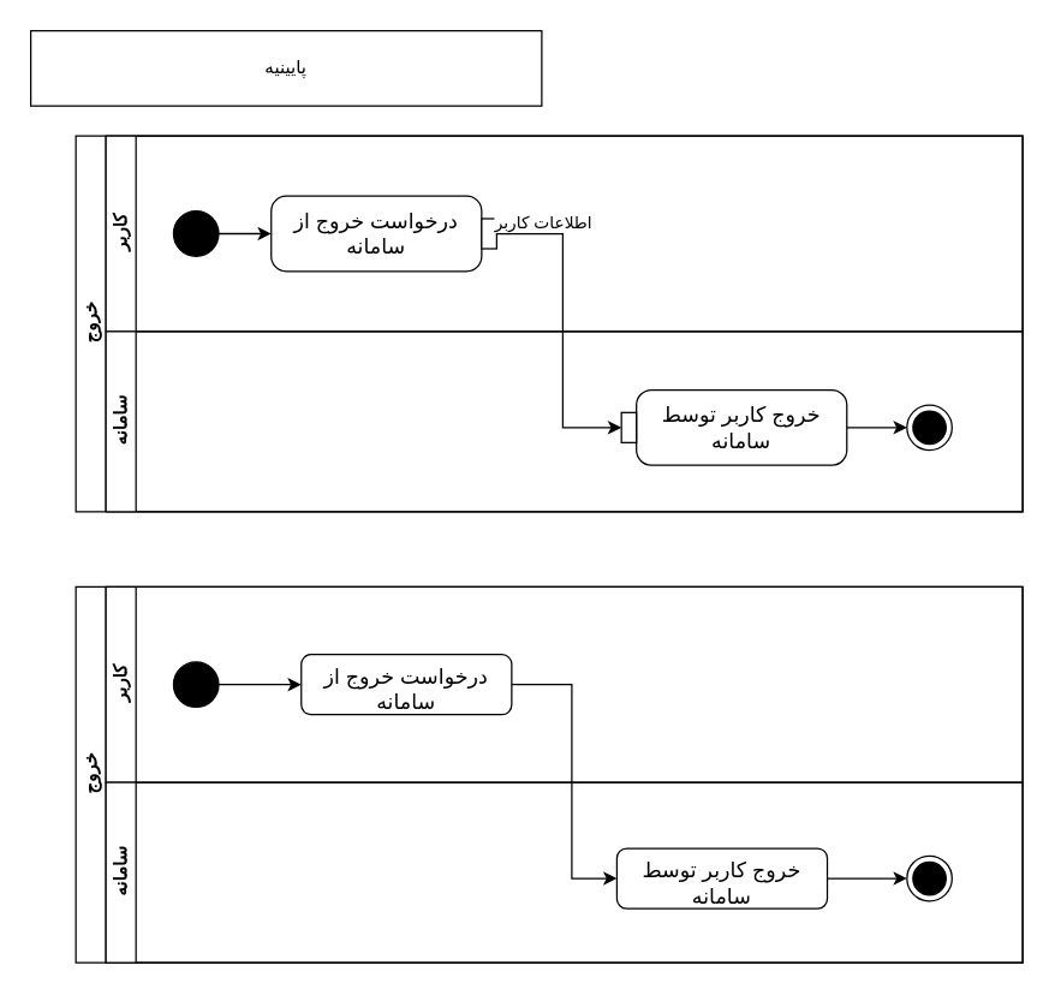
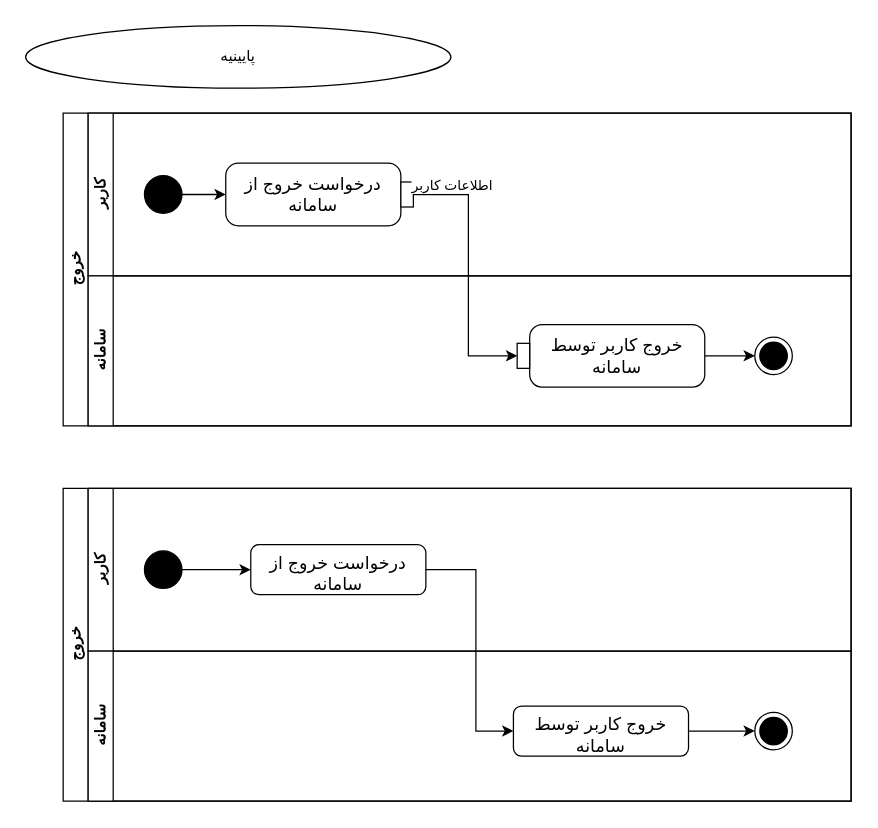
  <mxCell id="0" />
  <mxCell id="1" parent="0" />
  <mxCell id="2" value="خروج" style="swimlane;html=1;childLayout=stackLayout;resizeParent=1;resizeParentMax=0;horizontal=0;startSize=20;horizontalStack=0;" vertex="1" parent="1"><mxGeometry x="50" y="90" width="630" height="250" as="geometry" /></mxCell>
  <mxCell id="3" value="کاربر" style="swimlane;html=1;startSize=20;horizontal=0;" vertex="1" parent="2"><mxGeometry x="20" width="610" height="130" as="geometry"><mxRectangle x="20" width="490" height="30" as="alternateBounds" /></mxGeometry></mxCell>
  <mxCell id="4" style="edgeStyle=orthogonalEdgeStyle;rounded=0;orthogonalLoop=1;jettySize=auto;html=1;" edge="1" parent="3" source="5" target="6"><mxGeometry relative="1" as="geometry"><mxPoint x="140" y="65.0" as="targetPoint" /></mxGeometry></mxCell>
  <mxCell id="5" value="" style="ellipse;fillColor=strokeColor;html=1;" vertex="1" parent="3"><mxGeometry x="45" y="50" width="30" height="30" as="geometry" /></mxCell>
  <mxCell id="6" value="&lt;font style=&quot;font-size: 14px;&quot;&gt;درخواست خروج از سامانه&lt;/font&gt;" style="shape=mxgraph.uml25.action;html=1;align=center;verticalAlign=middle;absoluteArcSize=1;arcSize=10;dashed=0;spacingRight=10;whiteSpace=wrap;" vertex="1" parent="3"><mxGeometry x="110" y="40" width="150" height="50" as="geometry" /></mxCell>
  <mxCell id="7" value="سامانه" style="swimlane;html=1;startSize=20;horizontal=0;" vertex="1" parent="2"><mxGeometry x="20" y="130" width="610" height="120" as="geometry" /></mxCell>
  <mxCell id="8" value="" style="ellipse;html=1;shape=endState;fillColor=strokeColor;" vertex="1" parent="7"><mxGeometry x="533" y="49" width="30" height="30" as="geometry" /></mxCell>
  <mxCell id="9" value="&lt;span style=&quot;font-size: 14px;&quot;&gt;خروج کاربر توسط سامانه&lt;/span&gt;" style="shape=mxgraph.uml25.action;html=1;align=center;verticalAlign=middle;absoluteArcSize=1;arcSize=10;dashed=0;spacingLeft=10;flipH=1;whiteSpace=wrap;" vertex="1" parent="7"><mxGeometry x="343" y="39" width="150" height="50" as="geometry" /></mxCell>
  <mxCell id="10" style="edgeStyle=orthogonalEdgeStyle;rounded=0;orthogonalLoop=1;jettySize=auto;html=1;" edge="1" parent="7" source="9" target="8"><mxGeometry relative="1" as="geometry"><mxPoint x="534" y="199.0" as="sourcePoint" /></mxGeometry></mxCell>
  <mxCell id="11" style="edgeStyle=orthogonalEdgeStyle;rounded=0;orthogonalLoop=1;jettySize=auto;html=1;" edge="1" parent="2" source="6" target="9"><mxGeometry relative="1" as="geometry"><mxPoint x="239.97" y="255.0" as="targetPoint" /><mxPoint x="200.004" y="125.0" as="sourcePoint" /><Array as="points"><mxPoint x="324" y="65" /><mxPoint x="324" y="194" /></Array></mxGeometry></mxCell>
  <mxCell id="12" value="اطلاعات کاربر" style="edgeLabel;html=1;align=center;verticalAlign=middle;resizable=0;points=[];" connectable="0" vertex="1" parent="11"><mxGeometry x="0.156" y="1" relative="1" as="geometry"><mxPoint x="-15" y="-87" as="offset" /></mxGeometry></mxCell>
  <mxCell id="13" value="خروج" style="swimlane;html=1;childLayout=stackLayout;resizeParent=1;resizeParentMax=0;horizontal=0;startSize=20;horizontalStack=0;" vertex="1" parent="1"><mxGeometry x="50" y="390" width="630" height="250" as="geometry" /></mxCell>
  <mxCell id="14" value="کاربر" style="swimlane;html=1;startSize=20;horizontal=0;" vertex="1" parent="13"><mxGeometry x="20" width="610" height="130" as="geometry"><mxRectangle x="20" width="490" height="30" as="alternateBounds" /></mxGeometry></mxCell>
  <mxCell id="15" value="" style="ellipse;fillColor=strokeColor;html=1;" vertex="1" parent="14"><mxGeometry x="45" y="50" width="30" height="30" as="geometry" /></mxCell>
  <mxCell id="16" value="&lt;font style=&quot;font-size: 14px;&quot;&gt;درخواست خروج از سامانه&lt;/font&gt;" style="html=1;align=center;verticalAlign=top;rounded=1;absoluteArcSize=1;arcSize=13;dashed=0;whiteSpace=wrap;" vertex="1" parent="14"><mxGeometry x="130" y="45" width="140" height="40" as="geometry" /></mxCell>
  <mxCell id="17" style="edgeStyle=orthogonalEdgeStyle;rounded=0;orthogonalLoop=1;jettySize=auto;html=1;" edge="1" parent="14" source="15" target="16"><mxGeometry relative="1" as="geometry" /></mxCell>
  <mxCell id="18" value="سامانه" style="swimlane;html=1;startSize=20;horizontal=0;" vertex="1" parent="13"><mxGeometry x="20" y="130" width="610" height="120" as="geometry" /></mxCell>
  <mxCell id="19" value="" style="ellipse;html=1;shape=endState;fillColor=strokeColor;" vertex="1" parent="18"><mxGeometry x="533" y="49" width="30" height="30" as="geometry" /></mxCell>
  <mxCell id="20" value="&lt;font style=&quot;font-size: 14px;&quot;&gt;خروج کاربر توسط سامانه&lt;/font&gt;" style="html=1;align=center;verticalAlign=top;rounded=1;absoluteArcSize=1;arcSize=13;dashed=0;whiteSpace=wrap;" vertex="1" parent="18"><mxGeometry x="340" y="44" width="140" height="40" as="geometry" /></mxCell>
  <mxCell id="21" style="edgeStyle=orthogonalEdgeStyle;rounded=0;orthogonalLoop=1;jettySize=auto;html=1;" edge="1" parent="18" source="20" target="19"><mxGeometry relative="1" as="geometry" /></mxCell>
  <mxCell id="22" style="edgeStyle=orthogonalEdgeStyle;rounded=0;orthogonalLoop=1;jettySize=auto;html=1;" edge="1" parent="13" source="16" target="20"><mxGeometry relative="1" as="geometry"><Array as="points"><mxPoint x="330" y="65" /><mxPoint x="330" y="194" /></Array></mxGeometry></mxCell>
- <mxCell id="23" value="پایینیه" style="rounded=0;whiteSpace=wrap;html=1;" vertex="1" parent="1"><mxGeometry x="20" y="20" width="340" height="50" as="geometry" /></mxCell>
+ <mxCell id="23" value="پایینیه" style="ellipse;whiteSpace=wrap;html=1;" vertex="1" parent="1"><mxGeometry x="20" y="20" width="340" height="50" as="geometry" /></mxCell>
